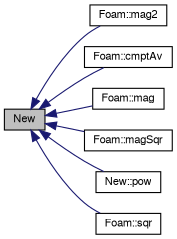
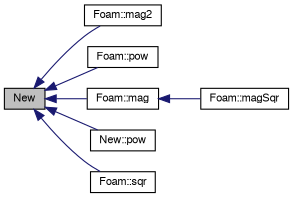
  digraph {
    rankdir=LR
    node [color=black fontname=FreeSans fontsize=10 shape=record]
    edge [color=midnightblue dir=back fontname=FreeSans fontsize=10 labelfontname=FreeSans labelfontsize=10 style=solid]
    n1 [fillcolor=grey75 fontcolor=black height=0.2 label=New style=filled width=0.4]
    n2 [height=0.2 label="Foam::mag2" width=0.4]
-   n3 [height=0.2 label="Foam::cmptAv" width=0.4]
+   n3 [height=0.2 label="Foam::pow" width=0.4]
    n4 [height=0.2 label="Foam::mag" width=0.4]
    n5 [height=0.2 label="Foam::magSqr" width=0.4]
    n6 [height=0.2 label="New::pow" width=0.4]
    n7 [height=0.2 label="Foam::sqr" width=0.4]
    n1 -> n2
    n1 -> n3
    n1 -> n4
-   n1 -> n5
+   n4 -> n5
    n1 -> n6
    n1 -> n7
  }
